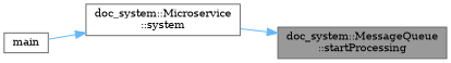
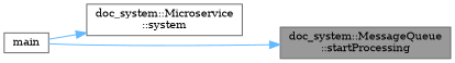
  digraph {
    fontname="DejaVu Serif"
    rankdir=RL
    node [color=grey40 fillcolor=white fontname="DejaVu Serif" fontsize=10 shape=box style=filled]
    edge [color=steelblue1 dir=back fontname="DejaVu Serif" fontsize=10 labelfontname=Helvetica labelfontsize=10 style=solid]
    n1 [color=gray40 fillcolor=grey60 fontcolor=black height=0.2 label="doc_system::MessageQueue\l::startProcessing" width=0.4]
    n2 [height=0.2 label="doc_system::Microservice\l::system" width=0.4]
    n3 [height=0.2 label=main width=0.4]
-   n1 -> n2
+   n1 -> n3
    n2 -> n3
  }
